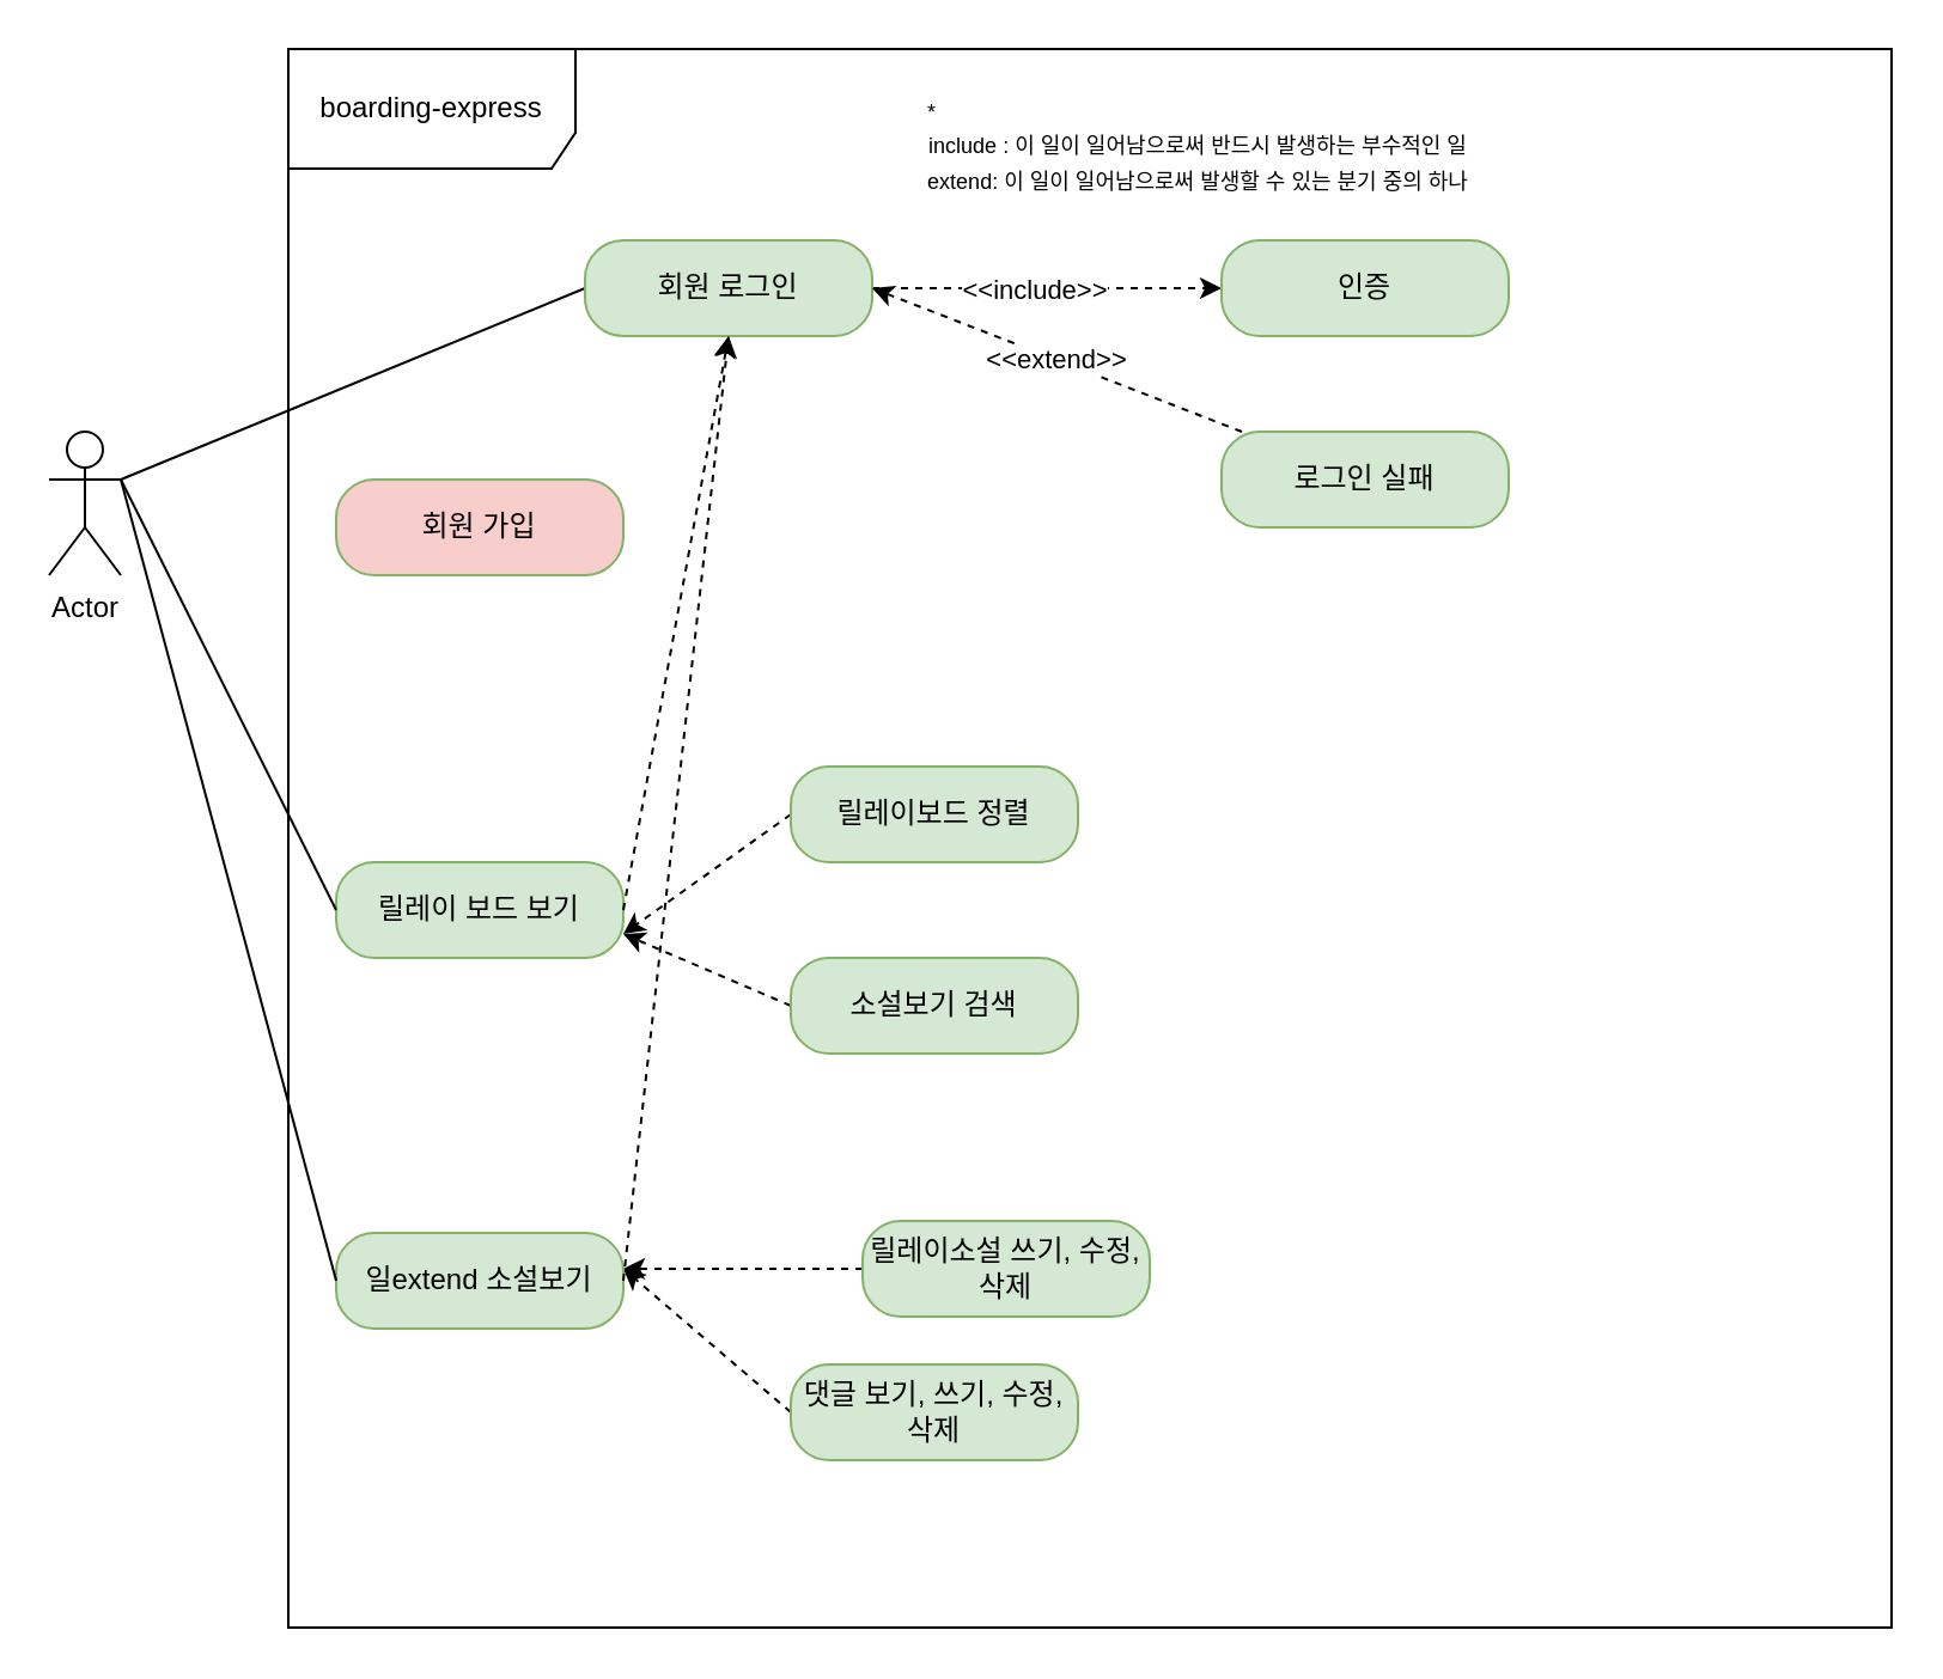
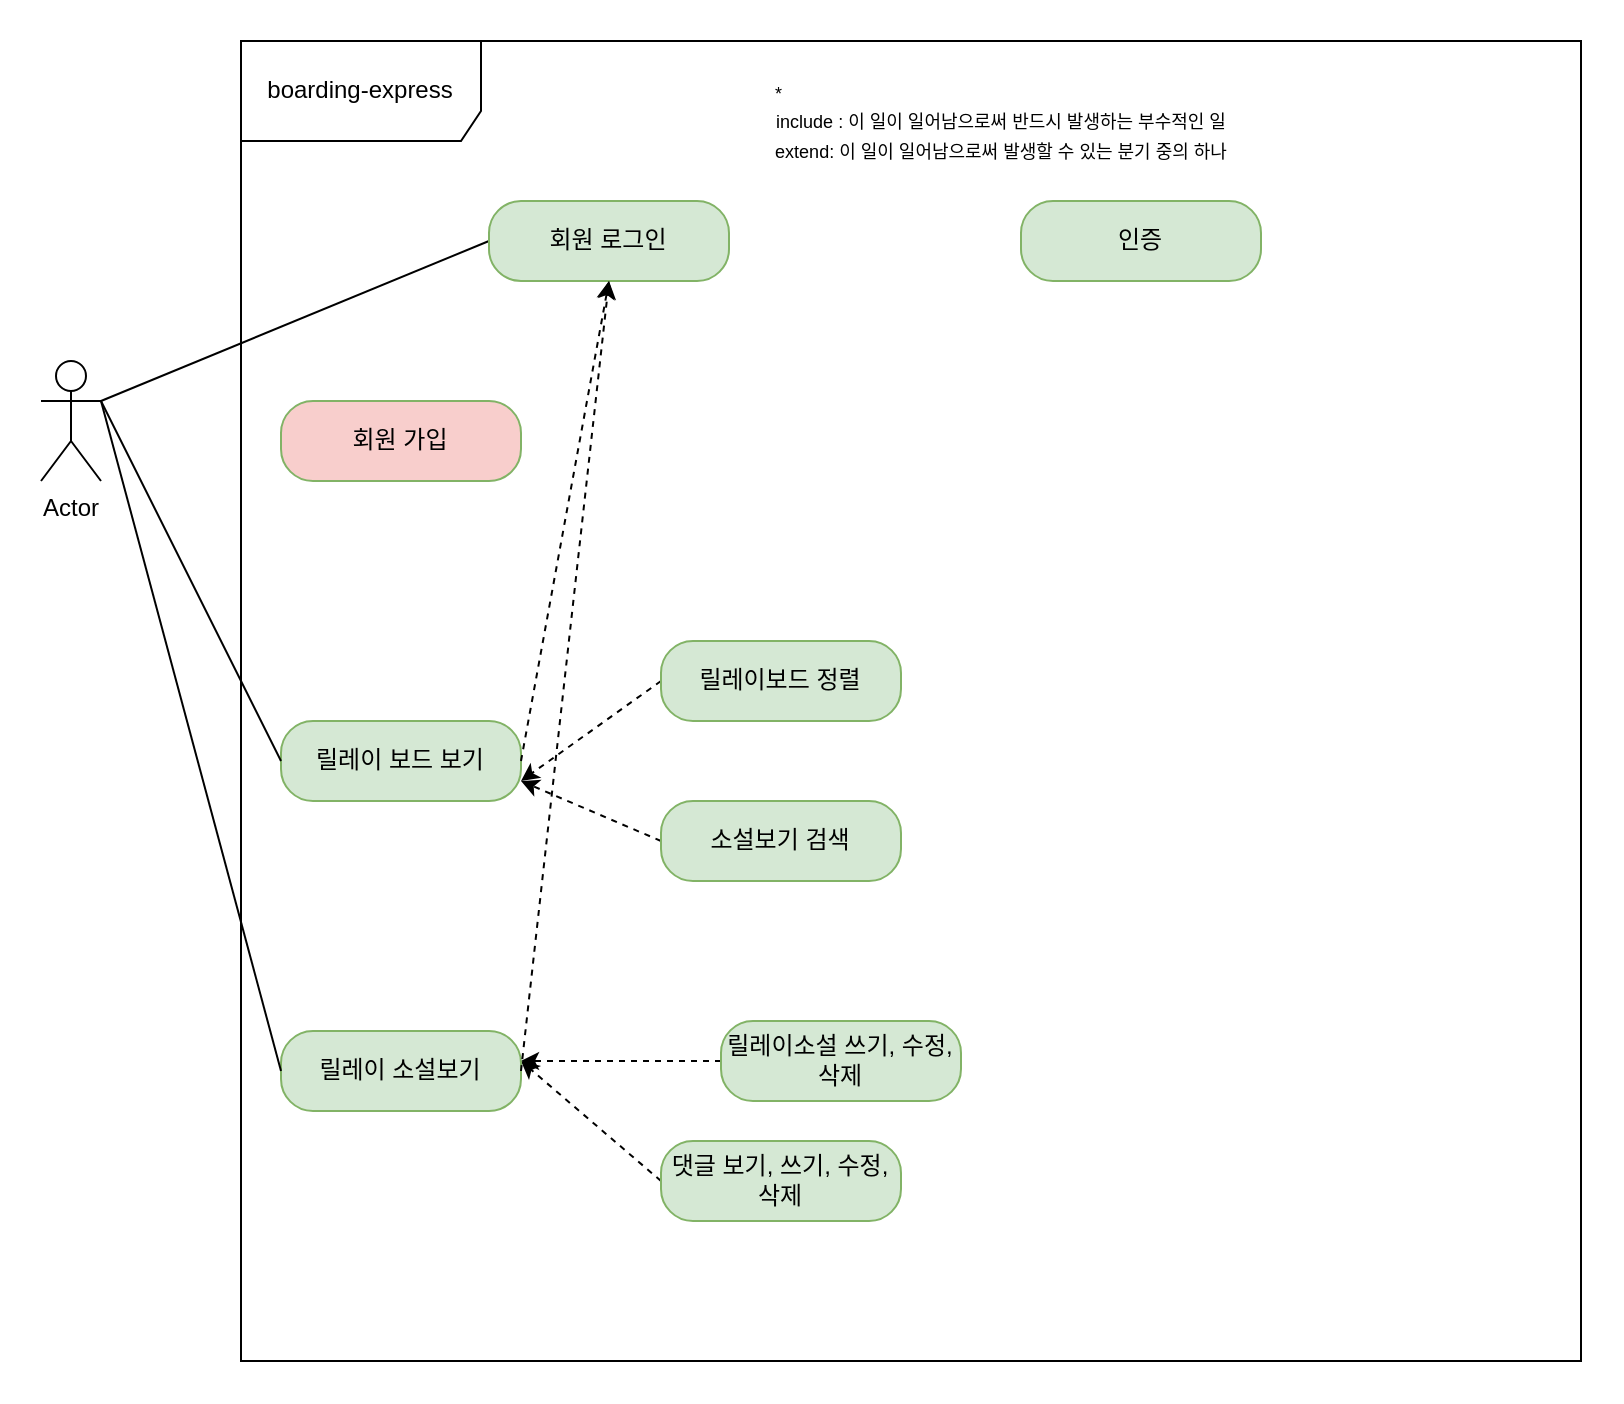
  <mxCell id="0" />
  <mxCell id="1" parent="0" />
  <mxCell id="2" value="" style="rounded=0;orthogonalLoop=1;jettySize=auto;html=1;entryX=0;entryY=0.5;entryDx=0;entryDy=0;endArrow=none;endFill=0;exitX=1;exitY=0.333;exitDx=0;exitDy=0;exitPerimeter=0;" edge="1" parent="1" source="3" target="7"><mxGeometry relative="1" as="geometry" /></mxCell>
  <mxCell id="3" value="Actor" style="shape=umlActor;verticalLabelPosition=bottom;verticalAlign=top;html=1;outlineConnect=0;" vertex="1" parent="1"><mxGeometry x="20" y="180" width="30" height="60" as="geometry" /></mxCell>
  <mxCell id="4" value="boarding-express" style="shape=umlFrame;whiteSpace=wrap;html=1;width=120;height=50;" vertex="1" parent="1"><mxGeometry x="120" y="20" width="670" height="660" as="geometry" /></mxCell>
- <mxCell id="5" style="edgeStyle=none;rounded=0;orthogonalLoop=1;jettySize=auto;html=1;entryX=0;entryY=0.5;entryDx=0;entryDy=0;endArrow=classic;endFill=1;dashed=1;" edge="1" parent="1" source="7" target="10"><mxGeometry relative="1" as="geometry" /></mxCell>
- <mxCell id="6" value="&amp;lt;&amp;lt;include&amp;gt;&amp;gt;" style="edgeLabel;html=1;align=center;verticalAlign=middle;resizable=0;points=[];" vertex="1" connectable="0" parent="5"><mxGeometry x="-0.417" y="1" relative="1" as="geometry"><mxPoint x="24" y="1" as="offset" /></mxGeometry></mxCell>
  <mxCell id="7" value="회원 로그인" style="rounded=1;whiteSpace=wrap;html=1;arcSize=40;fillColor=#d5e8d4;strokeColor=#82b366;" vertex="1" parent="1"><mxGeometry x="244" y="100" width="120" height="40" as="geometry" /></mxCell>
  <mxCell id="8" value="회원 가입" style="rounded=1;whiteSpace=wrap;html=1;arcSize=40;fillColor=#f8cecc;strokeColor=#82b366;" vertex="1" parent="1"><mxGeometry x="140" y="200" width="120" height="40" as="geometry" /></mxCell>
  <mxCell id="9" value="릴레이 보드 보기" style="rounded=1;whiteSpace=wrap;html=1;arcSize=40;fillColor=#d5e8d4;strokeColor=#82b366;" vertex="1" parent="1"><mxGeometry x="140" y="360" width="120" height="40" as="geometry" /></mxCell>
  <mxCell id="10" value="인증" style="rounded=1;whiteSpace=wrap;html=1;arcSize=40;fillColor=#d5e8d4;strokeColor=#82b366;" vertex="1" parent="1"><mxGeometry x="510" y="100" width="120" height="40" as="geometry" /></mxCell>
- <mxCell id="11" value="&amp;lt;&amp;lt;extend&amp;gt;&amp;gt;" style="edgeStyle=none;rounded=0;orthogonalLoop=1;jettySize=auto;html=1;entryX=1;entryY=0.5;entryDx=0;entryDy=0;dashed=1;endArrow=classic;endFill=1;" edge="1" parent="1" source="12" target="7"><mxGeometry relative="1" as="geometry" /></mxCell>
- <mxCell id="12" value="로그인 실패" style="rounded=1;whiteSpace=wrap;html=1;arcSize=40;fillColor=#d5e8d4;strokeColor=#82b366;" vertex="1" parent="1"><mxGeometry x="510" y="180" width="120" height="40" as="geometry" /></mxCell>
  <mxCell id="13" style="edgeStyle=none;rounded=0;orthogonalLoop=1;jettySize=auto;html=1;exitX=0;exitY=0.5;exitDx=0;exitDy=0;entryX=1;entryY=0.75;entryDx=0;entryDy=0;dashed=1;fontSize=9;endArrow=classic;endFill=1;" edge="1" parent="1" source="14" target="9"><mxGeometry relative="1" as="geometry" /></mxCell>
  <mxCell id="14" value="릴레이보드 정렬" style="rounded=1;whiteSpace=wrap;html=1;arcSize=40;fillColor=#d5e8d4;strokeColor=#82b366;" vertex="1" parent="1"><mxGeometry x="330" y="320" width="120" height="40" as="geometry" /></mxCell>
  <mxCell id="15" style="edgeStyle=none;rounded=0;orthogonalLoop=1;jettySize=auto;html=1;exitX=0;exitY=0.5;exitDx=0;exitDy=0;dashed=1;fontSize=9;endArrow=classic;endFill=1;" edge="1" parent="1" source="16"><mxGeometry relative="1" as="geometry"><mxPoint x="260" y="390" as="targetPoint" /></mxGeometry></mxCell>
  <mxCell id="16" value="소설보기 검색" style="rounded=1;whiteSpace=wrap;html=1;arcSize=40;fillColor=#d5e8d4;strokeColor=#82b366;" vertex="1" parent="1"><mxGeometry x="330" y="400" width="120" height="40" as="geometry" /></mxCell>
  <mxCell id="17" style="edgeStyle=none;rounded=0;orthogonalLoop=1;jettySize=auto;html=1;exitX=0;exitY=0.5;exitDx=0;exitDy=0;dashed=1;fontSize=9;endArrow=classic;endFill=1;" edge="1" parent="1" source="18"><mxGeometry relative="1" as="geometry"><mxPoint x="260" y="530" as="targetPoint" /></mxGeometry></mxCell>
  <mxCell id="18" value="릴레이소설 쓰기, 수정, 삭제" style="rounded=1;whiteSpace=wrap;html=1;arcSize=40;fillColor=#d5e8d4;strokeColor=#82b366;" vertex="1" parent="1"><mxGeometry x="360" y="510" width="120" height="40" as="geometry" /></mxCell>
  <mxCell id="19" style="edgeStyle=none;rounded=0;orthogonalLoop=1;jettySize=auto;html=1;exitX=0;exitY=0.5;exitDx=0;exitDy=0;dashed=1;fontSize=9;endArrow=classic;endFill=1;" edge="1" parent="1" source="20"><mxGeometry relative="1" as="geometry"><mxPoint x="260" y="530" as="targetPoint" /></mxGeometry></mxCell>
  <mxCell id="20" value="댓글 보기, 쓰기, 수정, 삭제" style="rounded=1;whiteSpace=wrap;html=1;arcSize=40;fillColor=#d5e8d4;strokeColor=#82b366;" vertex="1" parent="1"><mxGeometry x="330" y="570" width="120" height="40" as="geometry" /></mxCell>
  <mxCell id="21" value="" style="rounded=0;orthogonalLoop=1;jettySize=auto;html=1;endArrow=none;endFill=0;entryX=0;entryY=0.5;entryDx=0;entryDy=0;" edge="1" parent="1" target="9"><mxGeometry relative="1" as="geometry"><mxPoint x="50" y="200" as="sourcePoint" /><mxPoint x="264" y="140" as="targetPoint" /></mxGeometry></mxCell>
  <mxCell id="22" value="&lt;div style=&quot;text-align: left;&quot;&gt;&lt;span style=&quot;font-size: 9px; background-color: initial;&quot;&gt;*&lt;/span&gt;&lt;/div&gt;&lt;font style=&quot;font-size: 9px;&quot;&gt;include : 이 일이 일어남으로써 반드시 발생하는 부수적인 일&lt;br style=&quot;font-size: 9px;&quot;&gt;extend: 이 일이 일어남으로써 발생할 수 있는 분기 중의 하나&lt;/font&gt;" style="text;html=1;align=center;verticalAlign=middle;resizable=0;points=[];autosize=1;strokeColor=none;fillColor=none;" vertex="1" parent="1"><mxGeometry x="370" y="30" width="260" height="60" as="geometry" /></mxCell>
- <mxCell id="23" value="일extend 소설보기" style="rounded=1;whiteSpace=wrap;html=1;arcSize=40;fillColor=#d5e8d4;strokeColor=#82b366;" vertex="1" parent="1"><mxGeometry x="140" y="515" width="120" height="40" as="geometry" /></mxCell>
+ <mxCell id="23" value="릴레이 소설보기" style="rounded=1;whiteSpace=wrap;html=1;arcSize=40;fillColor=#d5e8d4;strokeColor=#82b366;" vertex="1" parent="1"><mxGeometry x="140" y="515" width="120" height="40" as="geometry" /></mxCell>
  <mxCell id="24" value="" style="rounded=0;orthogonalLoop=1;jettySize=auto;html=1;endArrow=none;endFill=0;entryX=0;entryY=0.5;entryDx=0;entryDy=0;exitX=1;exitY=0.333;exitDx=0;exitDy=0;exitPerimeter=0;" edge="1" parent="1" source="3" target="23"><mxGeometry relative="1" as="geometry"><mxPoint x="60" y="210" as="sourcePoint" /><mxPoint x="150" y="310" as="targetPoint" /></mxGeometry></mxCell>
  <mxCell id="25" style="edgeStyle=none;rounded=0;orthogonalLoop=1;jettySize=auto;html=1;dashed=1;fontSize=9;endArrow=classic;endFill=1;entryX=0.5;entryY=1;entryDx=0;entryDy=0;exitX=1;exitY=0.5;exitDx=0;exitDy=0;" edge="1" parent="1" source="9" target="7"><mxGeometry relative="1" as="geometry"><mxPoint x="260" y="310" as="sourcePoint" /><mxPoint x="322.4" y="250" as="targetPoint" /></mxGeometry></mxCell>
  <mxCell id="26" style="edgeStyle=none;rounded=0;orthogonalLoop=1;jettySize=auto;html=1;dashed=1;fontSize=9;endArrow=classic;endFill=1;exitX=1;exitY=0.5;exitDx=0;exitDy=0;entryX=0.5;entryY=1;entryDx=0;entryDy=0;" edge="1" parent="1" source="23" target="7"><mxGeometry relative="1" as="geometry"><mxPoint x="270" y="320" as="sourcePoint" /><mxPoint x="300" y="140" as="targetPoint" /></mxGeometry></mxCell>
